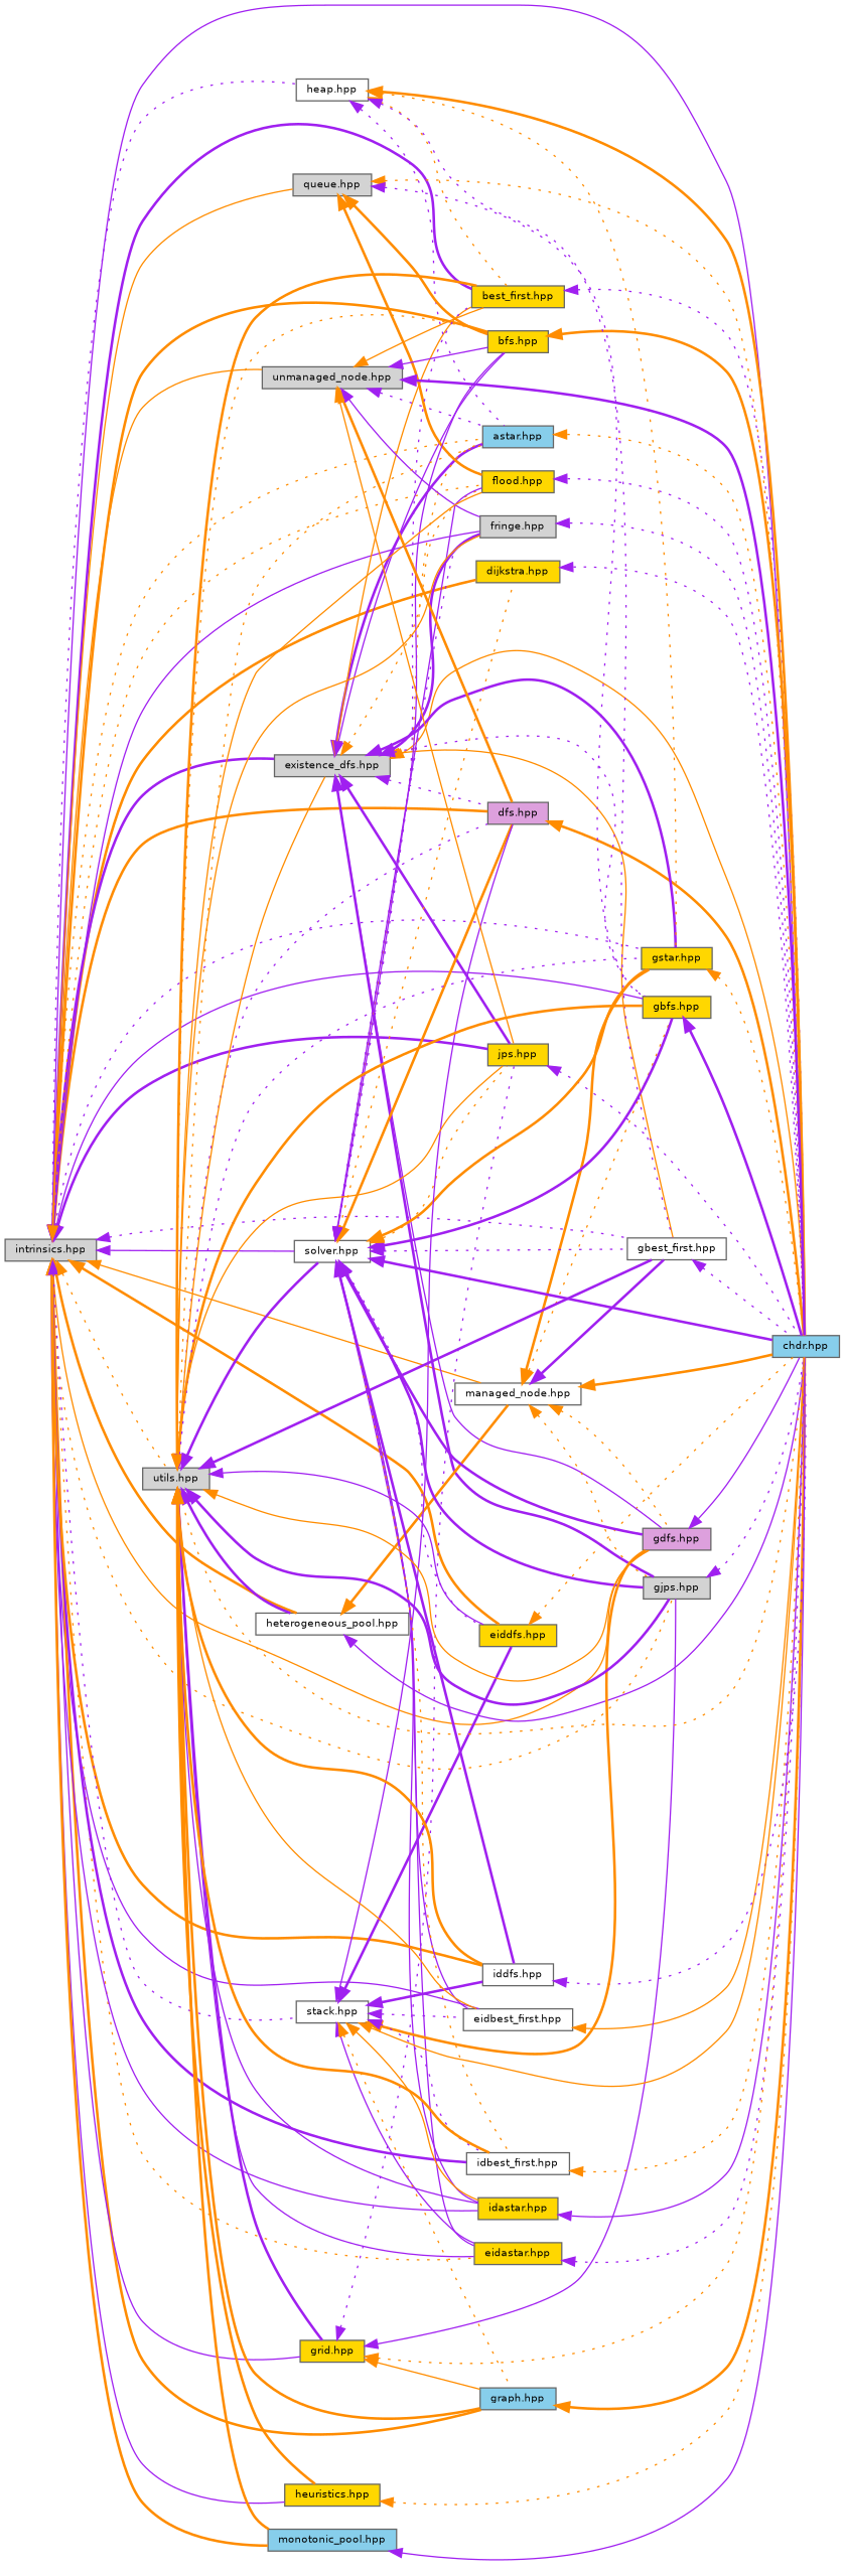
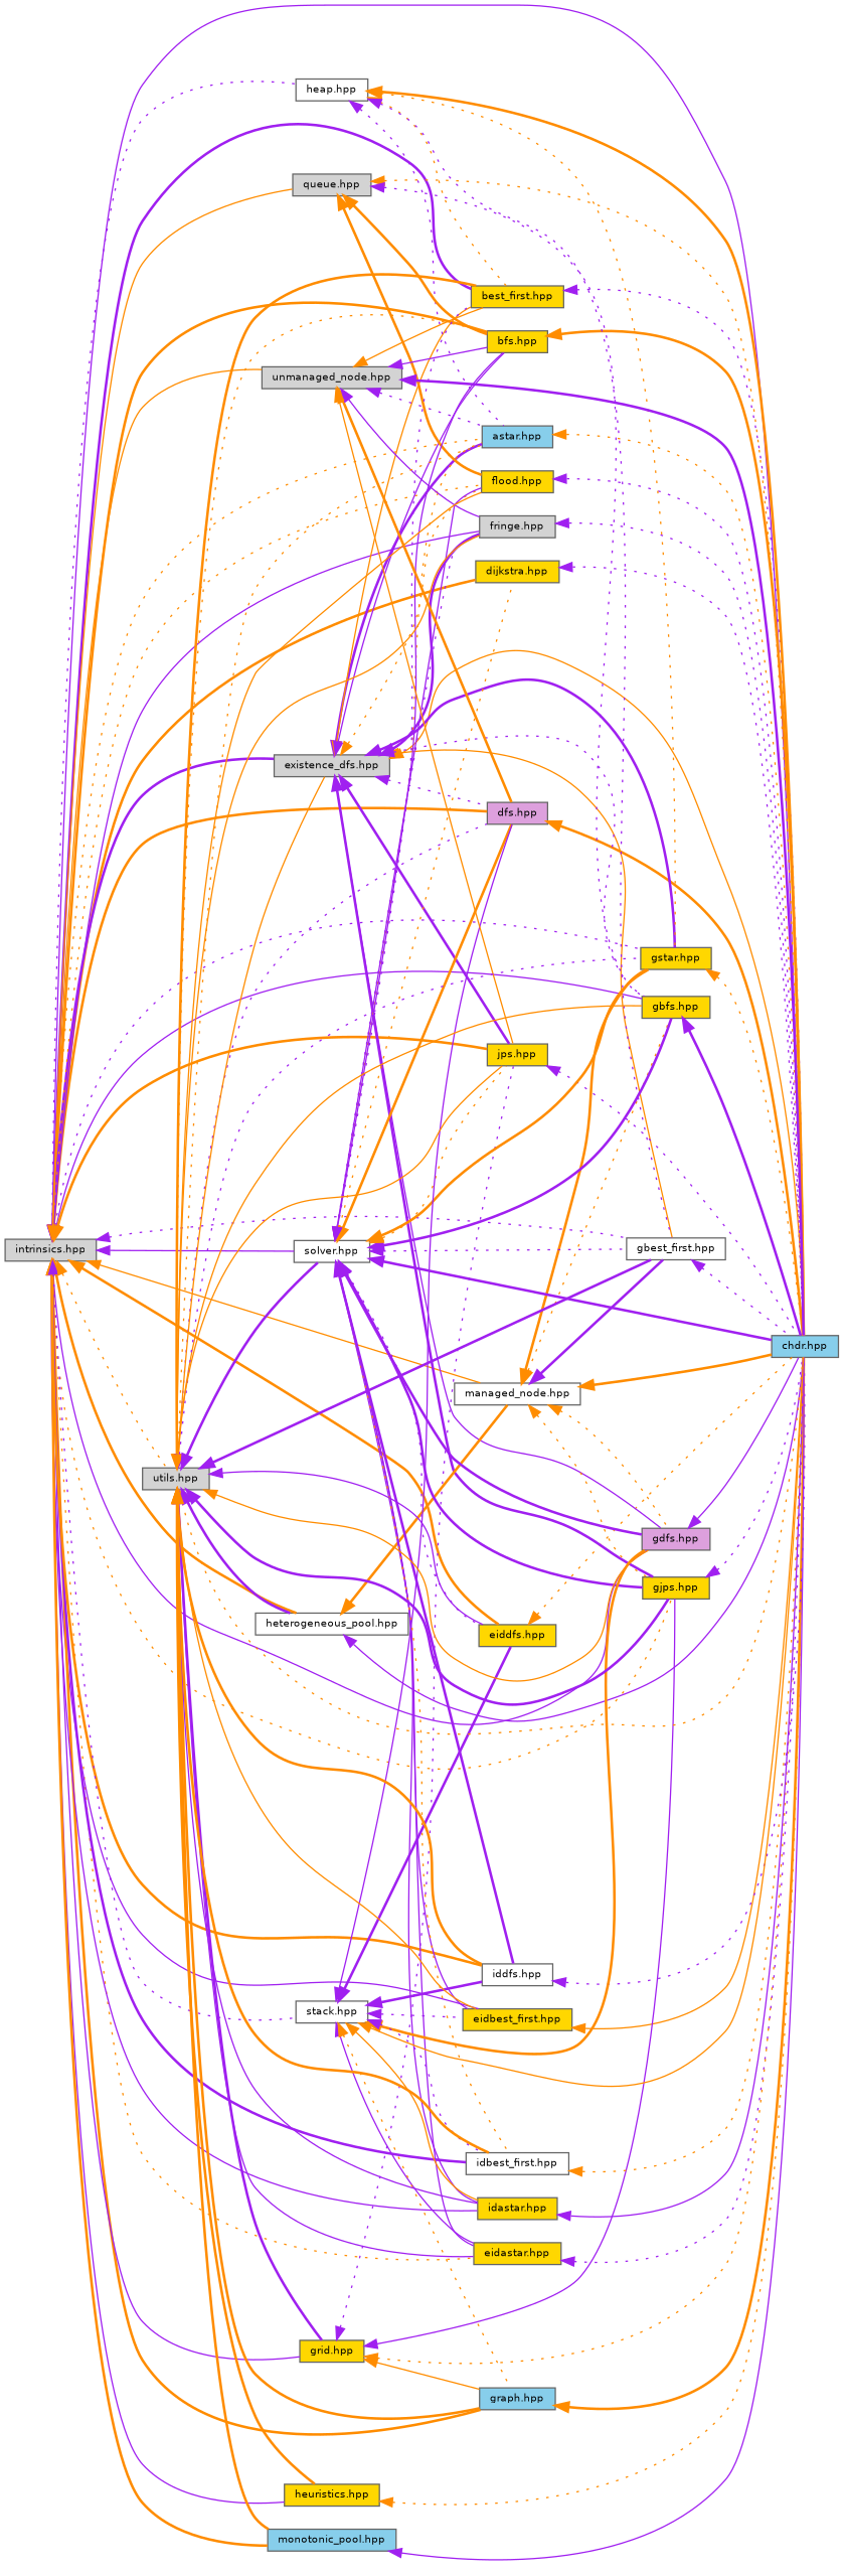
  digraph {
    rankdir=LR
    node [color=grey40 fillcolor=gold fontname=Helvetica fontsize=8 shape=box style=filled]
    edge [color=purple dir=back fontname=Helvetica fontsize=8 labelfontname=Helvetica labelfontsize=8 style=dotted]
    n1 [color=gray40 fillcolor=lightgrey fontcolor=black height=0.2 label="intrinsics.hpp" width=0.4]
    n2 [fillcolor=skyblue height=0.2 label="astar.hpp" width=0.4]
    n3 [fillcolor=skyblue height=0.2 label="chdr.hpp" width=0.4]
    n4 [height=0.2 label="best_first.hpp" width=0.4]
    n5 [height=0.2 label="bfs.hpp" width=0.4]
    n6 [fillcolor=plum height=0.2 label="dfs.hpp" width=0.4]
    n7 [height=0.2 label="dijkstra.hpp" width=0.4]
    n8 [height=0.2 label="eidastar.hpp" width=0.4]
-   n9 [fillcolor=white height=0.2 label="eidbest_first.hpp" width=0.4]
+   n9 [height=0.2 label="eidbest_first.hpp" width=0.4]
    n10 [height=0.2 label="eiddfs.hpp" width=0.4]
    n11 [fillcolor=lightgrey height=0.2 label="existence_dfs.hpp" width=0.4]
    n12 [height=0.2 label="flood.hpp" width=0.4]
    n13 [fillcolor=lightgrey height=0.2 label="fringe.hpp" width=0.4]
    n14 [fillcolor=white height=0.2 label="gbest_first.hpp" width=0.4]
    n15 [height=0.2 label="gbfs.hpp" width=0.4]
    n16 [fillcolor=plum height=0.2 label="gdfs.hpp" width=0.4]
-   n17 [fillcolor=lightgrey height=0.2 label="gjps.hpp" width=0.4]
+   n17 [height=0.2 label="gjps.hpp" width=0.4]
    n18 [height=0.2 label="gstar.hpp" width=0.4]
    n19 [height=0.2 label="jps.hpp" width=0.4]
    n20 [fillcolor=skyblue height=0.2 label="graph.hpp" width=0.4]
    n21 [height=0.2 label="grid.hpp" width=0.4]
    n22 [fillcolor=white height=0.2 label="heap.hpp" width=0.4]
    n23 [fillcolor=white height=0.2 label="heterogeneous_pool.hpp" width=0.4]
    n24 [fillcolor=white height=0.2 label="managed_node.hpp" width=0.4]
    n25 [height=0.2 label="heuristics.hpp" width=0.4]
    n26 [height=0.2 label="idastar.hpp" width=0.4]
    n27 [fillcolor=white height=0.2 label="idbest_first.hpp" width=0.4]
    n28 [fillcolor=white height=0.2 label="iddfs.hpp" width=0.4]
    n29 [fillcolor=skyblue height=0.2 label="monotonic_pool.hpp" width=0.4]
    n30 [fillcolor=lightgrey height=0.2 label="queue.hpp" width=0.4]
    n31 [fillcolor=white height=0.2 label="solver.hpp" width=0.4]
    n32 [fillcolor=white height=0.2 label="stack.hpp" width=0.4]
    n33 [fillcolor=lightgrey height=0.2 label="unmanaged_node.hpp" width=0.4]
    n34 [fillcolor=lightgrey height=0.2 label="utils.hpp" width=0.4]
    n1 -> n2 [color=darkorange]
    n1 -> n3 [style=solid]
    n1 -> n4 [style=bold]
    n1 -> n5 [color=darkorange style=bold]
    n1 -> n6 [color=darkorange style=bold]
    n1 -> n7 [color=darkorange style=bold]
    n1 -> n8 [color=darkorange]
    n1 -> n9 [style=solid]
    n1 -> n10 [color=darkorange style=bold]
    n1 -> n11 [style=bold]
    n1 -> n12 [color=darkorange]
    n1 -> n13 [style=solid]
    n1 -> n14
    n1 -> n15 [style=solid]
-   n1 -> n16 [color=darkorange style=solid]
+   n1 -> n16 [style=solid]
    n1 -> n17 [color=darkorange]
    n1 -> n18
-   n1 -> n19 [style=bold]
+   n1 -> n19 [color=darkorange style=bold]
    n1 -> n20 [color=darkorange style=bold]
    n1 -> n21 [style=solid]
    n1 -> n22
    n1 -> n23 [color=darkorange style=bold]
    n1 -> n24 [color=darkorange style=solid]
    n1 -> n25 [style=solid]
    n1 -> n26 [style=solid]
    n1 -> n27 [style=bold]
    n1 -> n28 [color=darkorange style=bold]
    n1 -> n29 [color=darkorange style=bold]
    n1 -> n30 [color=darkorange style=solid]
    n1 -> n31 [style=solid]
    n1 -> n32
    n1 -> n33 [color=darkorange style=solid]
    n1 -> n34 [color=darkorange]
    n2 -> n3 [color=darkorange]
    n4 -> n3
    n5 -> n3 [color=darkorange style=bold]
    n6 -> n3 [color=darkorange style=bold]
    n7 -> n3
    n8 -> n3
    n9 -> n3 [color=darkorange style=solid]
    n10 -> n3 [color=darkorange]
    n11 -> n2 [style=bold]
    n11 -> n3 [color=darkorange style=solid]
    n11 -> n4 [color=darkorange style=solid]
    n11 -> n5 [style=solid]
    n11 -> n6
    n11 -> n12 [color=darkorange]
    n11 -> n13 [style=bold]
    n11 -> n14 [color=darkorange style=solid]
    n11 -> n15
    n11 -> n16 [style=solid]
    n11 -> n17 [style=bold]
    n11 -> n18 [style=bold]
    n11 -> n19 [style=bold]
    n12 -> n3
    n13 -> n3
    n14 -> n3
    n15 -> n3 [style=bold]
    n16 -> n3 [style=solid]
    n17 -> n3
    n18 -> n3 [color=darkorange]
    n19 -> n3
    n20 -> n3 [color=darkorange style=bold]
    n21 -> n3 [color=darkorange]
    n21 -> n17 [style=solid]
    n21 -> n19
    n21 -> n20 [color=darkorange style=solid]
    n22 -> n2
    n22 -> n3 [color=darkorange style=bold]
    n22 -> n4 [color=darkorange]
    n22 -> n14
    n22 -> n18 [color=darkorange]
    n23 -> n3 [style=solid]
    n23 -> n24 [color=darkorange style=bold]
    n24 -> n3 [color=darkorange style=bold]
    n24 -> n14 [style=bold]
    n24 -> n15 [color=darkorange]
    n24 -> n16 [color=darkorange]
    n24 -> n17 [color=darkorange]
    n24 -> n18 [color=darkorange style=bold]
    n25 -> n3 [color=darkorange]
    n26 -> n3 [style=solid]
    n27 -> n3 [color=darkorange]
    n28 -> n3
    n29 -> n3 [style=solid]
    n30 -> n3 [color=darkorange]
    n30 -> n5 [color=darkorange style=bold]
    n30 -> n12 [color=darkorange style=bold]
    n30 -> n15
    n31 -> n2 [color=darkorange]
    n31 -> n3 [style=bold]
    n31 -> n4
    n31 -> n5 [style=solid]
    n31 -> n6 [color=darkorange style=bold]
    n31 -> n7 [color=darkorange]
    n31 -> n8 [style=solid]
    n31 -> n9 [style=solid]
    n31 -> n10
    n31 -> n12 [style=solid]
    n31 -> n13
    n31 -> n14
    n31 -> n15 [style=bold]
    n31 -> n16 [style=bold]
    n31 -> n17 [style=bold]
    n31 -> n18 [color=darkorange style=bold]
    n31 -> n19 [color=darkorange]
    n31 -> n26 [style=solid]
    n31 -> n27 [color=darkorange]
    n31 -> n28 [style=bold]
    n32 -> n3 [color=darkorange style=solid]
    n32 -> n6 [style=solid]
    n32 -> n8 [style=solid]
    n32 -> n9
    n32 -> n10 [style=bold]
    n32 -> n16 [color=darkorange style=bold]
    n32 -> n20 [color=darkorange]
    n32 -> n26 [color=darkorange style=solid]
    n32 -> n27
    n32 -> n28 [style=bold]
    n33 -> n2
    n33 -> n3 [style=bold]
    n33 -> n4 [color=darkorange style=solid]
    n33 -> n5 [style=solid]
    n33 -> n6 [color=darkorange style=bold]
    n33 -> n13 [style=solid]
    n33 -> n19 [color=darkorange style=solid]
    n34 -> n2 [color=darkorange]
    n34 -> n3 [color=darkorange]
    n34 -> n4 [color=darkorange style=bold]
    n34 -> n5 [color=darkorange]
    n34 -> n6
    n34 -> n8 [style=solid]
    n34 -> n9 [color=darkorange style=solid]
    n34 -> n10 [style=solid]
    n34 -> n11 [color=darkorange style=solid]
    n34 -> n12 [color=darkorange style=solid]
    n34 -> n13 [color=darkorange style=solid]
    n34 -> n14 [style=bold]
-   n34 -> n15 [color=darkorange style=bold]
+   n34 -> n15 [color=darkorange style=solid]
    n34 -> n16 [color=darkorange style=solid]
    n34 -> n17 [style=bold]
    n34 -> n18
    n34 -> n19 [color=darkorange style=solid]
    n34 -> n20 [color=darkorange style=bold]
    n34 -> n21 [style=bold]
    n34 -> n23 [style=bold]
    n34 -> n25 [color=darkorange style=bold]
    n34 -> n26 [style=solid]
    n34 -> n27 [color=darkorange style=bold]
    n34 -> n28 [color=darkorange style=bold]
    n34 -> n29 [color=darkorange style=bold]
    n34 -> n31 [style=bold]
  }
